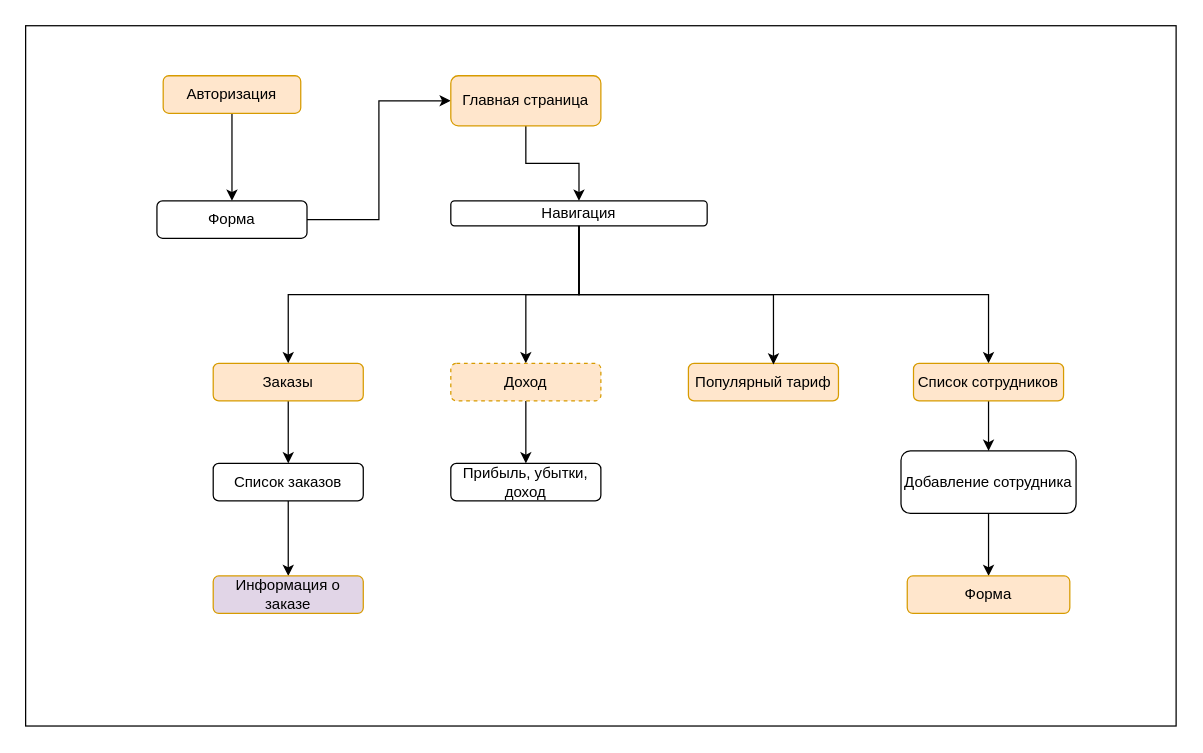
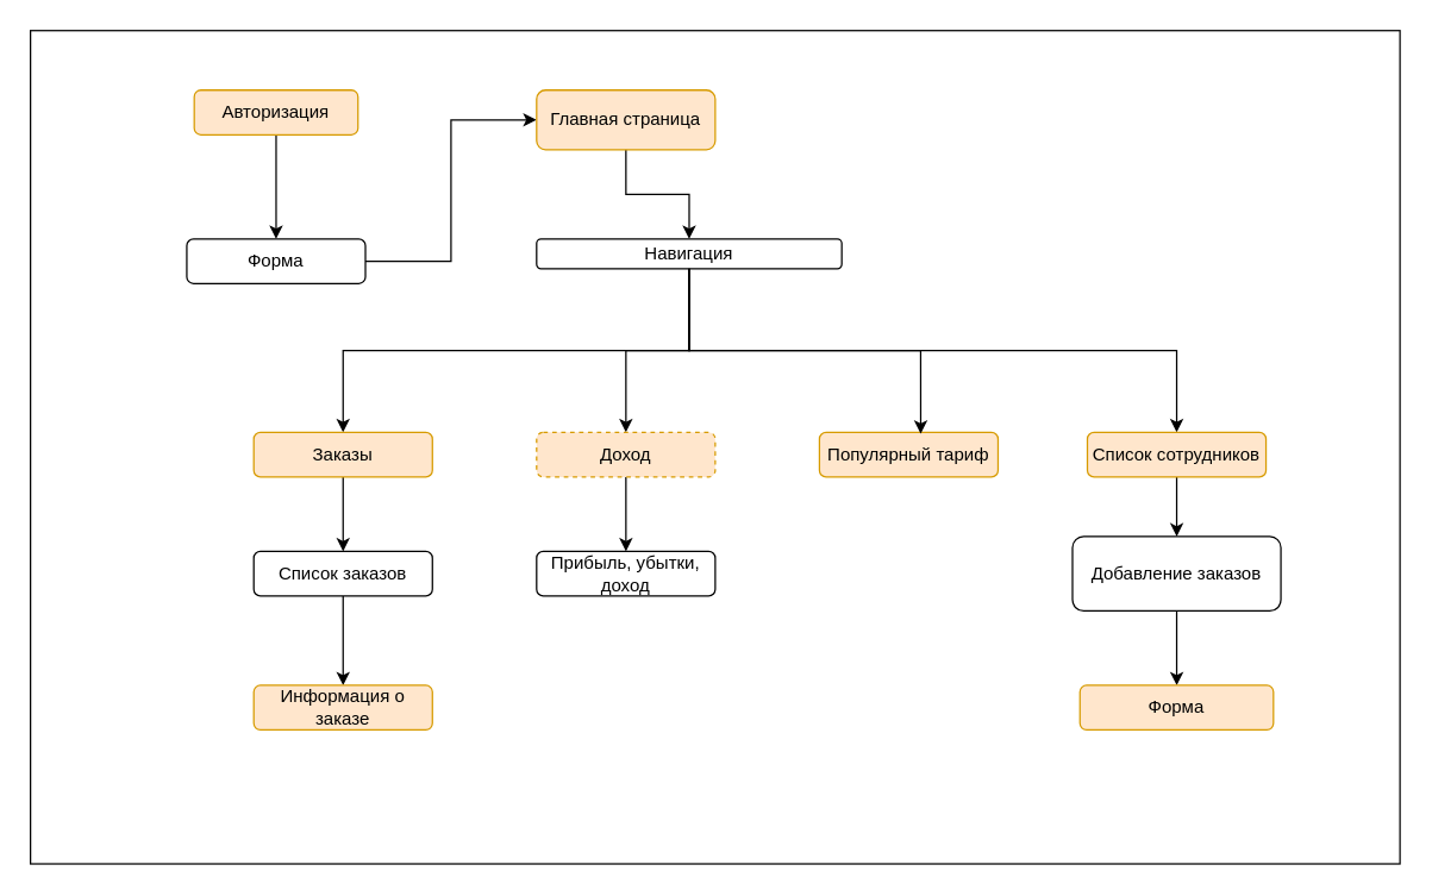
  <mxCell id="0" />
  <mxCell id="1" parent="0" />
  <mxCell id="2" value="" style="rounded=0;whiteSpace=wrap;html=1;" vertex="1" parent="1"><mxGeometry x="20" y="20" width="920" height="560" as="geometry" /></mxCell>
  <mxCell id="3" style="edgeStyle=orthogonalEdgeStyle;rounded=0;orthogonalLoop=1;jettySize=auto;html=1;exitX=0.5;exitY=1;exitDx=0;exitDy=0;entryX=0.5;entryY=0;entryDx=0;entryDy=0;" edge="1" parent="1" source="4" target="6"><mxGeometry relative="1" as="geometry" /></mxCell>
  <mxCell id="4" value="Авторизация" style="rounded=1;whiteSpace=wrap;html=1;fillColor=#ffe6cc;strokeColor=#d79b00;" vertex="1" parent="1"><mxGeometry x="130" y="60" width="110" height="30" as="geometry" /></mxCell>
  <mxCell id="5" style="edgeStyle=orthogonalEdgeStyle;rounded=0;orthogonalLoop=1;jettySize=auto;html=1;exitX=1;exitY=0.5;exitDx=0;exitDy=0;entryX=0;entryY=0.5;entryDx=0;entryDy=0;" edge="1" parent="1" source="6" target="8"><mxGeometry relative="1" as="geometry" /></mxCell>
  <mxCell id="6" value="Форма" style="rounded=1;whiteSpace=wrap;html=1;" vertex="1" parent="1"><mxGeometry x="125" y="160" width="120" height="30" as="geometry" /></mxCell>
  <mxCell id="7" style="edgeStyle=orthogonalEdgeStyle;rounded=0;orthogonalLoop=1;jettySize=auto;html=1;exitX=0.5;exitY=1;exitDx=0;exitDy=0;entryX=0.5;entryY=0;entryDx=0;entryDy=0;" edge="1" parent="1" source="8" target="12"><mxGeometry relative="1" as="geometry" /></mxCell>
  <mxCell id="8" value="Главная страница" style="rounded=1;whiteSpace=wrap;html=1;fillColor=#ffe6cc;strokeColor=#d79b00;" vertex="1" parent="1"><mxGeometry x="360" y="60" width="120" height="40" as="geometry" /></mxCell>
  <mxCell id="9" style="edgeStyle=orthogonalEdgeStyle;rounded=0;orthogonalLoop=1;jettySize=auto;html=1;exitX=0.5;exitY=1;exitDx=0;exitDy=0;entryX=0.5;entryY=0;entryDx=0;entryDy=0;" edge="1" parent="1" source="12" target="14"><mxGeometry relative="1" as="geometry" /></mxCell>
  <mxCell id="10" style="edgeStyle=orthogonalEdgeStyle;rounded=0;orthogonalLoop=1;jettySize=auto;html=1;exitX=0.5;exitY=1;exitDx=0;exitDy=0;entryX=0.5;entryY=0;entryDx=0;entryDy=0;" edge="1" parent="1" source="12" target="16"><mxGeometry relative="1" as="geometry" /></mxCell>
  <mxCell id="11" style="edgeStyle=orthogonalEdgeStyle;rounded=0;orthogonalLoop=1;jettySize=auto;html=1;exitX=0.5;exitY=1;exitDx=0;exitDy=0;entryX=0.5;entryY=0;entryDx=0;entryDy=0;" edge="1" parent="1" source="12" target="22"><mxGeometry relative="1" as="geometry" /></mxCell>
  <mxCell id="12" value="Навигация" style="rounded=1;whiteSpace=wrap;html=1;" vertex="1" parent="1"><mxGeometry x="360" y="160" width="205" height="20" as="geometry" /></mxCell>
  <mxCell id="13" style="edgeStyle=orthogonalEdgeStyle;rounded=0;orthogonalLoop=1;jettySize=auto;html=1;exitX=0.5;exitY=1;exitDx=0;exitDy=0;" edge="1" parent="1" source="14" target="19"><mxGeometry relative="1" as="geometry" /></mxCell>
  <mxCell id="14" value="Заказы" style="rounded=1;whiteSpace=wrap;html=1;fillColor=#ffe6cc;strokeColor=#d79b00;" vertex="1" parent="1"><mxGeometry x="170" y="290" width="120" height="30" as="geometry" /></mxCell>
  <mxCell id="15" style="edgeStyle=orthogonalEdgeStyle;rounded=0;orthogonalLoop=1;jettySize=auto;html=1;exitX=0.5;exitY=1;exitDx=0;exitDy=0;" edge="1" parent="1" source="16" target="20"><mxGeometry relative="1" as="geometry" /></mxCell>
  <mxCell id="16" value="Доход" style="rounded=1;whiteSpace=wrap;html=1;fillColor=#ffe6cc;strokeColor=#d79b00;dashed=1;" vertex="1" parent="1"><mxGeometry x="360" y="290" width="120" height="30" as="geometry" /></mxCell>
  <mxCell id="17" value="Популярный тариф" style="rounded=1;whiteSpace=wrap;html=1;fillColor=#ffe6cc;strokeColor=#d79b00;" vertex="1" parent="1"><mxGeometry x="550" y="290" width="120" height="30" as="geometry" /></mxCell>
  <mxCell id="18" style="edgeStyle=orthogonalEdgeStyle;rounded=0;orthogonalLoop=1;jettySize=auto;html=1;exitX=0.5;exitY=1;exitDx=0;exitDy=0;" edge="1" parent="1" source="19" target="26"><mxGeometry relative="1" as="geometry" /></mxCell>
  <mxCell id="19" value="Список заказов" style="rounded=1;whiteSpace=wrap;html=1;" vertex="1" parent="1"><mxGeometry x="170" y="370" width="120" height="30" as="geometry" /></mxCell>
  <mxCell id="20" value="Прибыль, убытки, доход" style="rounded=1;whiteSpace=wrap;html=1;" vertex="1" parent="1"><mxGeometry x="360" y="370" width="120" height="30" as="geometry" /></mxCell>
  <mxCell id="21" style="edgeStyle=orthogonalEdgeStyle;rounded=0;orthogonalLoop=1;jettySize=auto;html=1;exitX=0.5;exitY=1;exitDx=0;exitDy=0;entryX=0.5;entryY=0;entryDx=0;entryDy=0;" edge="1" parent="1" source="22" target="24"><mxGeometry relative="1" as="geometry" /></mxCell>
  <mxCell id="22" value="Список сотрудников" style="rounded=1;whiteSpace=wrap;html=1;fillColor=#ffe6cc;strokeColor=#d79b00;" vertex="1" parent="1"><mxGeometry x="730" y="290" width="120" height="30" as="geometry" /></mxCell>
  <mxCell id="23" style="edgeStyle=orthogonalEdgeStyle;rounded=0;orthogonalLoop=1;jettySize=auto;html=1;exitX=0.5;exitY=1;exitDx=0;exitDy=0;entryX=0.5;entryY=0;entryDx=0;entryDy=0;" edge="1" parent="1" source="24" target="25"><mxGeometry relative="1" as="geometry" /></mxCell>
- <mxCell id="24" value="Добавление сотрудника" style="rounded=1;whiteSpace=wrap;html=1;" vertex="1" parent="1"><mxGeometry x="720" y="360" width="140" height="50" as="geometry" /></mxCell>
+ <mxCell id="24" value="Добавление заказов" style="rounded=1;whiteSpace=wrap;html=1;" vertex="1" parent="1"><mxGeometry x="720" y="360" width="140" height="50" as="geometry" /></mxCell>
  <mxCell id="25" value="Форма" style="rounded=1;whiteSpace=wrap;html=1;fillColor=#ffe6cc;strokeColor=#d79b00;" vertex="1" parent="1"><mxGeometry x="725" y="460" width="130" height="30" as="geometry" /></mxCell>
- <mxCell id="26" value="Информация о заказе" style="rounded=1;whiteSpace=wrap;html=1;fillColor=#e1d5e7;strokeColor=#d79b00;" vertex="1" parent="1"><mxGeometry x="170" y="460" width="120" height="30" as="geometry" /></mxCell>
+ <mxCell id="26" value="Информация о заказе" style="rounded=1;whiteSpace=wrap;html=1;fillColor=#ffe6cc;strokeColor=#d79b00;" vertex="1" parent="1"><mxGeometry x="170" y="460" width="120" height="30" as="geometry" /></mxCell>
  <mxCell id="27" style="edgeStyle=orthogonalEdgeStyle;rounded=0;orthogonalLoop=1;jettySize=auto;html=1;exitX=0.5;exitY=1;exitDx=0;exitDy=0;entryX=0.567;entryY=0.033;entryDx=0;entryDy=0;entryPerimeter=0;" edge="1" parent="1" source="12" target="17"><mxGeometry relative="1" as="geometry" /></mxCell>
